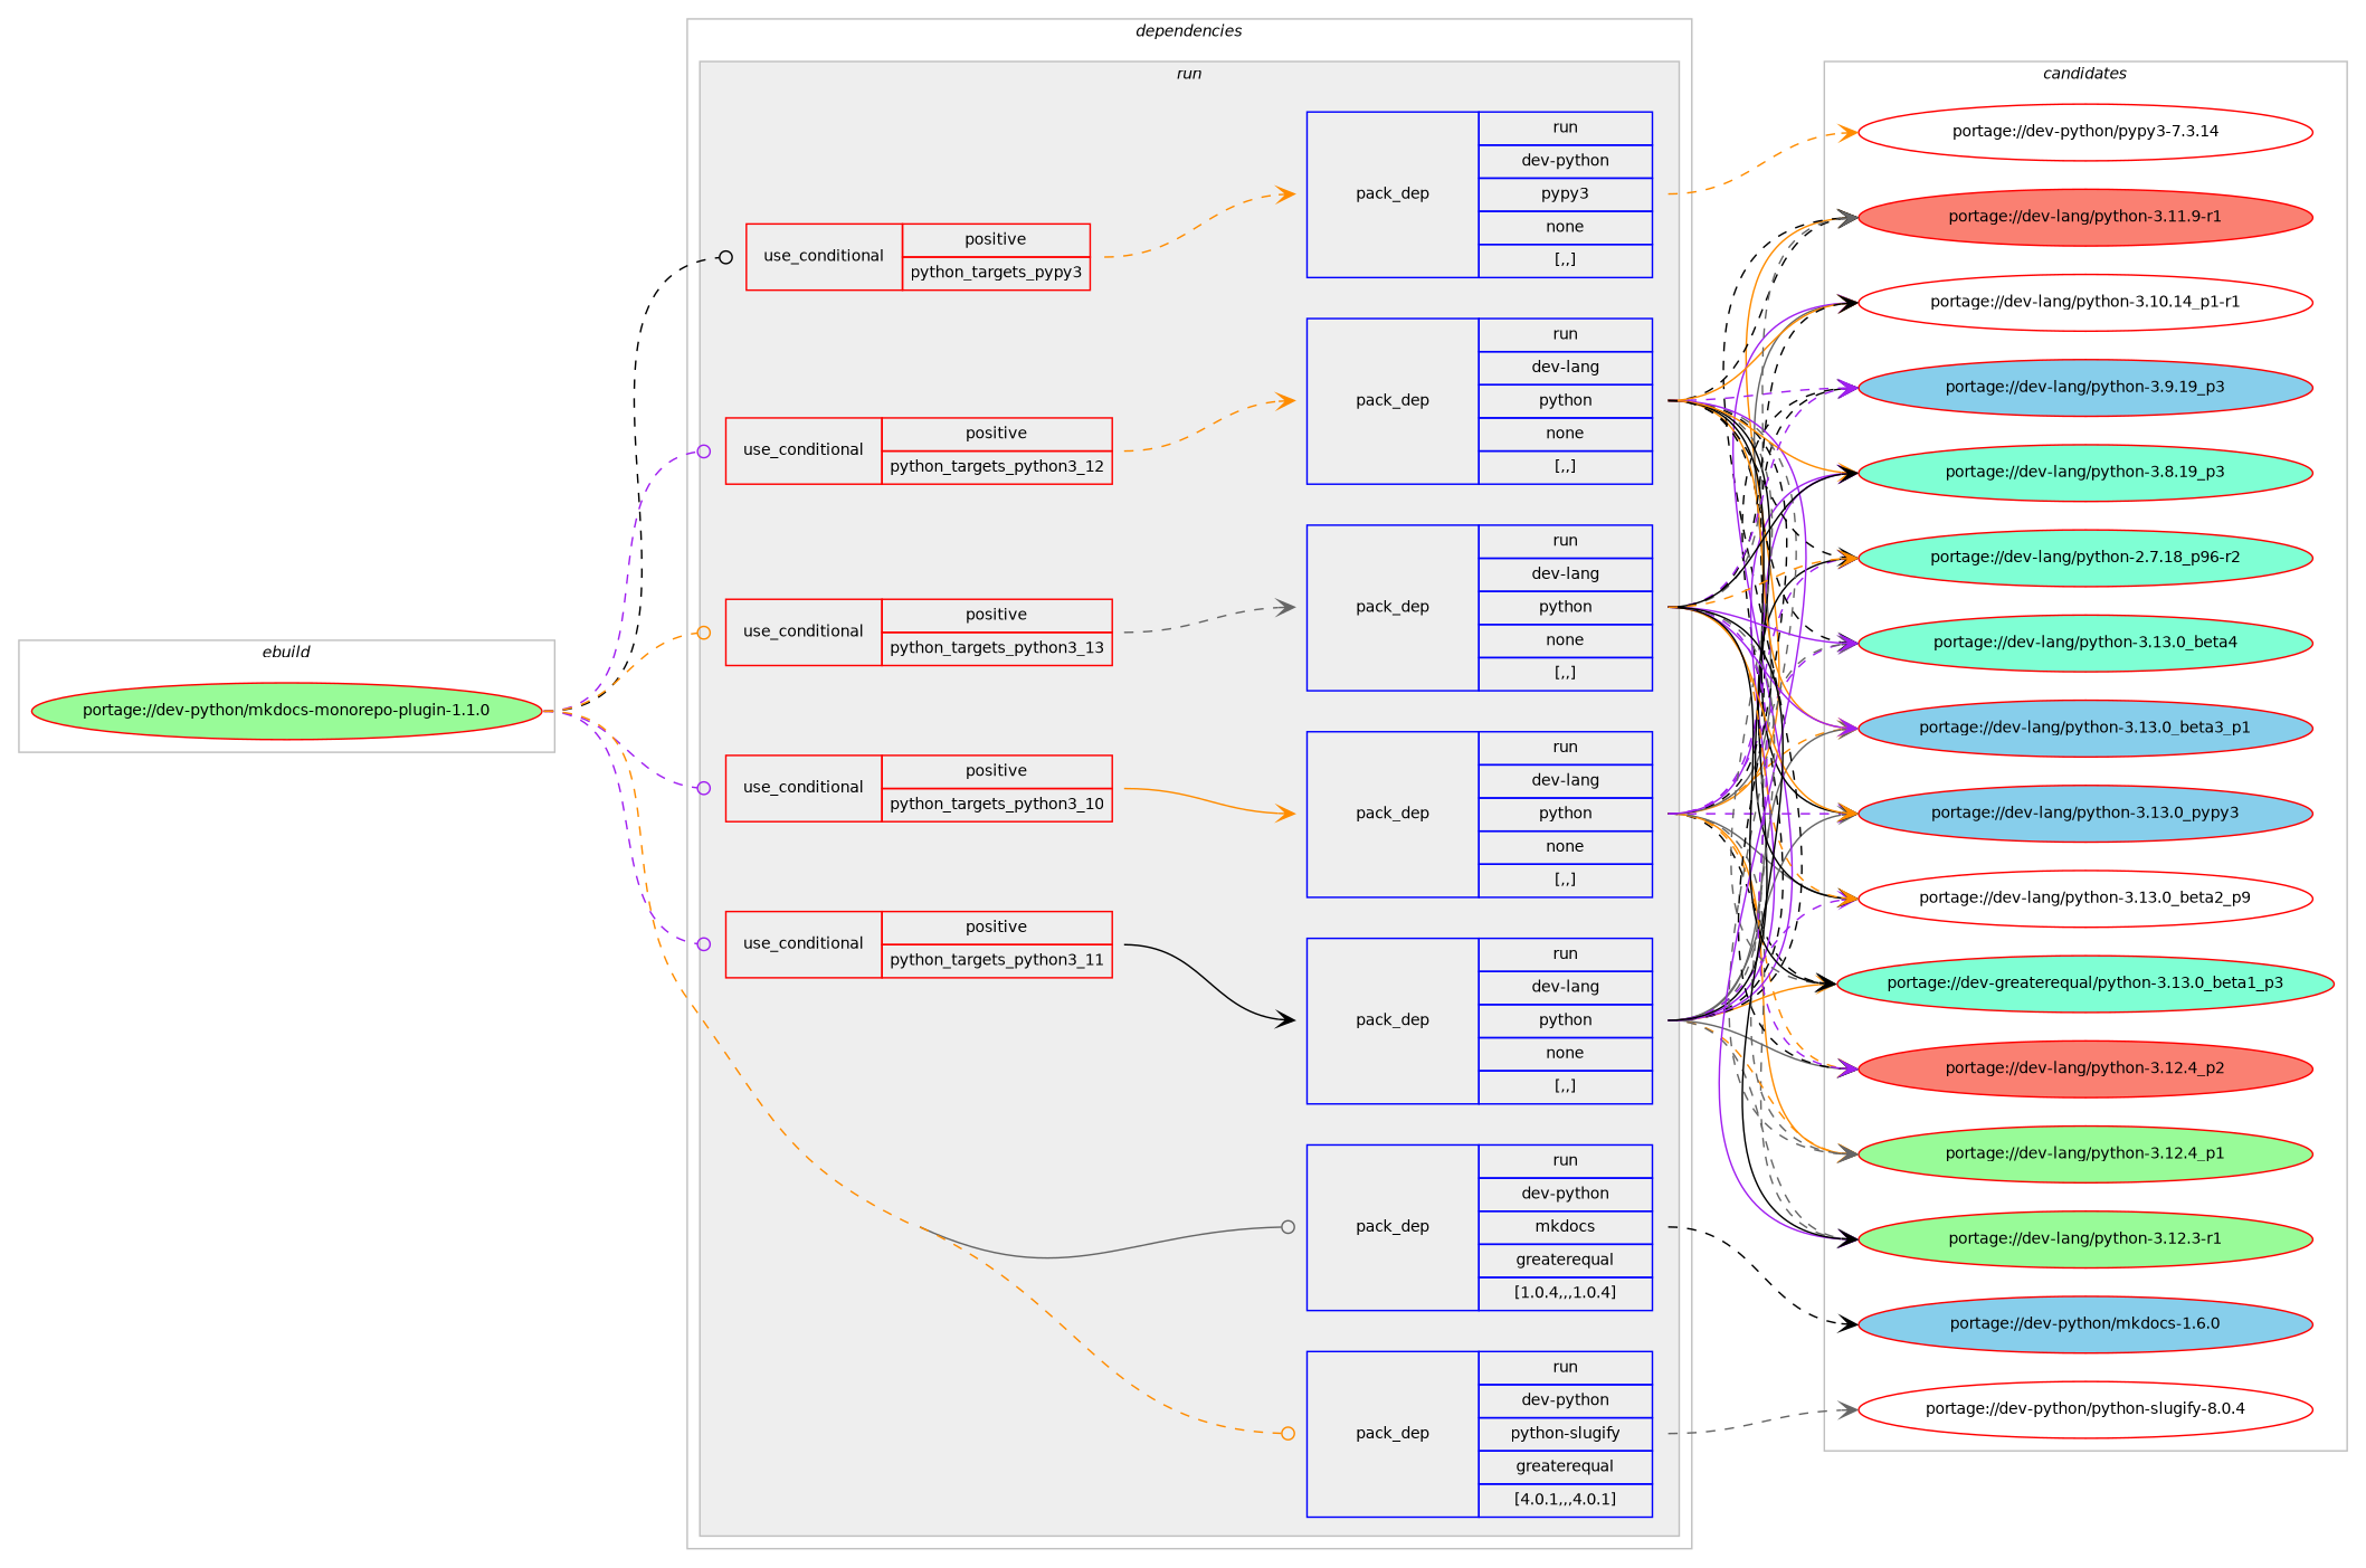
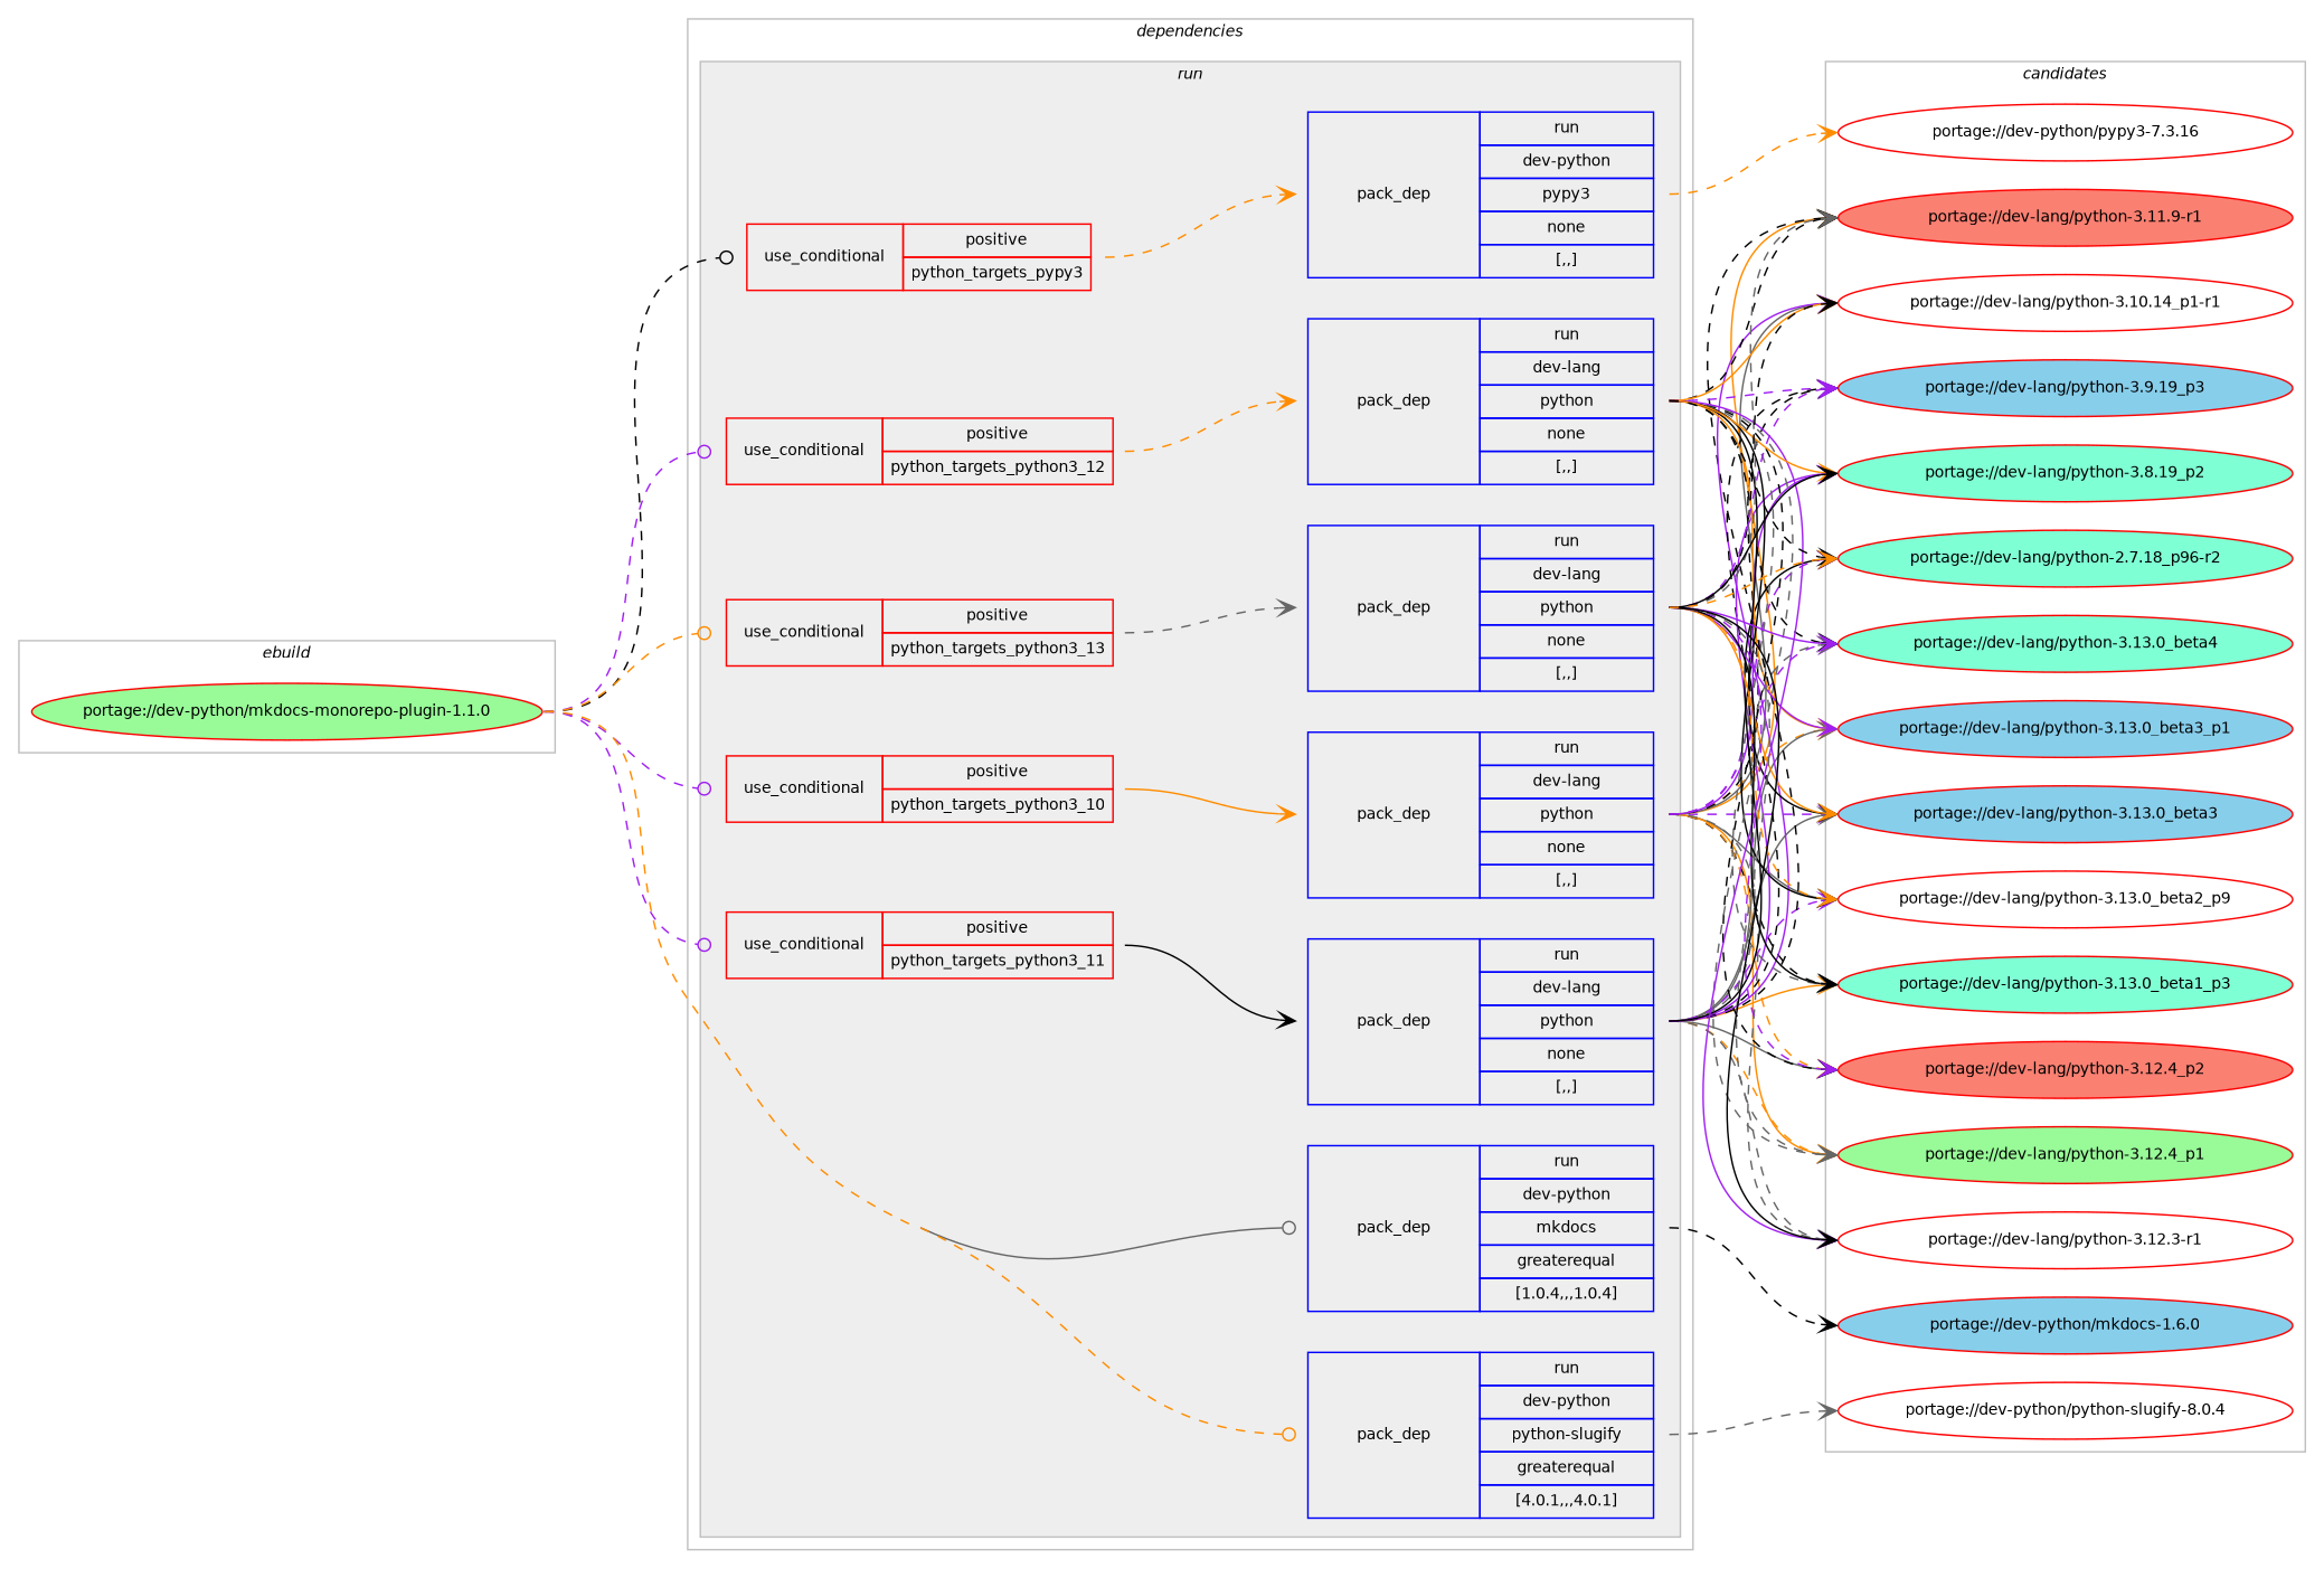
  digraph {
    compound=true
    concentrate=true
    fontname=Helvetica
    fontsize=10
    newrank=true
    rankdir=LR
    ranksep=1.5
    node [color=red fontname=Helvetica fontsize=10 style=filled]
    edge [arrowhead=vee color=black headport=w style=dashed tailport=e weight=100]
    n1 [fillcolor=palegreen label="portage://dev-python/mkdocs-monorepo-plugin-1.1.0" width=4]
    n2 [color=blue label=<<TABLE BORDER="0" CELLBORDER="1" CELLSPACING="0" CELLPADDING="4" WIDTH="220"><TR><TD ROWSPAN="6" CELLPADDING="30">pack_dep</TD></TR><TR><TD WIDTH="110">run</TD></TR><TR><TD>dev-python</TD></TR><TR><TD>pypy3</TD></TR><TR><TD>none</TD></TR><TR><TD>[,,]</TD></TR></TABLE>> shape=none style=""]
    n3 [label=<<TABLE BORDER="0" CELLBORDER="1" CELLSPACING="0" CELLPADDING="4"><TR><TD ROWSPAN="3" CELLPADDING="10">use_conditional</TD></TR><TR><TD>positive</TD></TR><TR><TD>python_targets_pypy3</TD></TR></TABLE>> shape=none style=""]
    n4 [color=blue label=<<TABLE BORDER="0" CELLBORDER="1" CELLSPACING="0" CELLPADDING="4" WIDTH="220"><TR><TD ROWSPAN="6" CELLPADDING="30">pack_dep</TD></TR><TR><TD WIDTH="110">run</TD></TR><TR><TD>dev-lang</TD></TR><TR><TD>python</TD></TR><TR><TD>none</TD></TR><TR><TD>[,,]</TD></TR></TABLE>> shape=none style=""]
    n5 [label=<<TABLE BORDER="0" CELLBORDER="1" CELLSPACING="0" CELLPADDING="4"><TR><TD ROWSPAN="3" CELLPADDING="10">use_conditional</TD></TR><TR><TD>positive</TD></TR><TR><TD>python_targets_python3_10</TD></TR></TABLE>> shape=none style=""]
    n6 [color=blue label=<<TABLE BORDER="0" CELLBORDER="1" CELLSPACING="0" CELLPADDING="4" WIDTH="220"><TR><TD ROWSPAN="6" CELLPADDING="30">pack_dep</TD></TR><TR><TD WIDTH="110">run</TD></TR><TR><TD>dev-lang</TD></TR><TR><TD>python</TD></TR><TR><TD>none</TD></TR><TR><TD>[,,]</TD></TR></TABLE>> shape=none style=""]
    n7 [label=<<TABLE BORDER="0" CELLBORDER="1" CELLSPACING="0" CELLPADDING="4"><TR><TD ROWSPAN="3" CELLPADDING="10">use_conditional</TD></TR><TR><TD>positive</TD></TR><TR><TD>python_targets_python3_11</TD></TR></TABLE>> shape=none style=""]
    n8 [color=blue label=<<TABLE BORDER="0" CELLBORDER="1" CELLSPACING="0" CELLPADDING="4" WIDTH="220"><TR><TD ROWSPAN="6" CELLPADDING="30">pack_dep</TD></TR><TR><TD WIDTH="110">run</TD></TR><TR><TD>dev-lang</TD></TR><TR><TD>python</TD></TR><TR><TD>none</TD></TR><TR><TD>[,,]</TD></TR></TABLE>> shape=none style=""]
    n9 [label=<<TABLE BORDER="0" CELLBORDER="1" CELLSPACING="0" CELLPADDING="4"><TR><TD ROWSPAN="3" CELLPADDING="10">use_conditional</TD></TR><TR><TD>positive</TD></TR><TR><TD>python_targets_python3_12</TD></TR></TABLE>> shape=none style=""]
    n10 [color=blue label=<<TABLE BORDER="0" CELLBORDER="1" CELLSPACING="0" CELLPADDING="4" WIDTH="220"><TR><TD ROWSPAN="6" CELLPADDING="30">pack_dep</TD></TR><TR><TD WIDTH="110">run</TD></TR><TR><TD>dev-lang</TD></TR><TR><TD>python</TD></TR><TR><TD>none</TD></TR><TR><TD>[,,]</TD></TR></TABLE>> shape=none style=""]
    n11 [label=<<TABLE BORDER="0" CELLBORDER="1" CELLSPACING="0" CELLPADDING="4"><TR><TD ROWSPAN="3" CELLPADDING="10">use_conditional</TD></TR><TR><TD>positive</TD></TR><TR><TD>python_targets_python3_13</TD></TR></TABLE>> shape=none style=""]
    n12 [color=blue label=<<TABLE BORDER="0" CELLBORDER="1" CELLSPACING="0" CELLPADDING="4" WIDTH="220"><TR><TD ROWSPAN="6" CELLPADDING="30">pack_dep</TD></TR><TR><TD WIDTH="110">run</TD></TR><TR><TD>dev-python</TD></TR><TR><TD>mkdocs</TD></TR><TR><TD>greaterequal</TD></TR><TR><TD>[1.0.4,,,1.0.4]</TD></TR></TABLE>> shape=none style=""]
    n13 [color=blue label=<<TABLE BORDER="0" CELLBORDER="1" CELLSPACING="0" CELLPADDING="4" WIDTH="220"><TR><TD ROWSPAN="6" CELLPADDING="30">pack_dep</TD></TR><TR><TD WIDTH="110">run</TD></TR><TR><TD>dev-python</TD></TR><TR><TD>python-slugify</TD></TR><TR><TD>greaterequal</TD></TR><TR><TD>[4.0.1,,,4.0.1]</TD></TR></TABLE>> shape=none style=""]
-   n14 [fillcolor=white label="portage://dev-python/pypy3-7.3.14" width=4]
+   n14 [fillcolor=white label="portage://dev-python/pypy3-7.3.16" width=4]
    n15 [fillcolor=aquamarine label="portage://dev-lang/python-3.13.0_beta4" width=4]
    n16 [fillcolor=skyblue label="portage://dev-lang/python-3.13.0_beta3_p1" width=4]
-   n17 [fillcolor=skyblue label="portage://dev-lang/python-3.13.0_pypy3" width=4]
+   n17 [fillcolor=skyblue label="portage://dev-lang/python-3.13.0_beta3" width=4]
    n18 [fillcolor=white label="portage://dev-lang/python-3.13.0_beta2_p9" width=4]
-   n19 [fillcolor=aquamarine label="portage://dev-greaterequal/python-3.13.0_beta1_p3" width=4]
+   n19 [fillcolor=aquamarine label="portage://dev-lang/python-3.13.0_beta1_p3" width=4]
    n20 [fillcolor=salmon label="portage://dev-lang/python-3.12.4_p2" width=4]
    n21 [fillcolor=palegreen label="portage://dev-lang/python-3.12.4_p1" width=4]
-   n22 [fillcolor=palegreen label="portage://dev-lang/python-3.12.3-r1" width=4]
+   n22 [fillcolor=white label="portage://dev-lang/python-3.12.3-r1" width=4]
    n23 [fillcolor=salmon label="portage://dev-lang/python-3.11.9-r1" width=4]
    n24 [fillcolor=white label="portage://dev-lang/python-3.10.14_p1-r1" width=4]
    n25 [fillcolor=skyblue label="portage://dev-lang/python-3.9.19_p3" width=4]
-   n26 [fillcolor=aquamarine label="portage://dev-lang/python-3.8.19_p3" width=4]
+   n26 [fillcolor=aquamarine label="portage://dev-lang/python-3.8.19_p2" width=4]
    n27 [fillcolor=aquamarine label="portage://dev-lang/python-2.7.18_p96-r2" width=4]
    n28 [fillcolor=skyblue label="portage://dev-python/mkdocs-1.6.0" width=4]
    n29 [fillcolor=white label="portage://dev-python/python-slugify-8.0.4" width=4]
    subgraph cluster_1 {
      color=gray
      label=<<i>ebuild</i>>
      n1
    }
    subgraph cluster_2 {
      color=gray
      label=<<i>dependencies</i>>
      subgraph cluster_3 {
        color=gray
        fillcolor="#eeeeee"
        label=<<i>compile</i>>
        style=filled
      }
      subgraph cluster_4 {
        color=gray
        fillcolor="#eeeeee"
        label=<<i>compile and run</i>>
        style=filled
      }
      subgraph cluster_5 {
        color=gray
        fillcolor="#eeeeee"
        label=<<i>run</i>>
        style=filled
        subgraph sub_6 {
          color=gray
          fillcolor="#eeeeee"
          label=<<i>run</i>>
          style=filled
          n5
          subgraph sub_7 {
            color=gray
            fillcolor="#eeeeee"
            label=<<i>run</i>>
            style=filled
            n4
          }
        }
        subgraph sub_8 {
          color=gray
          fillcolor="#eeeeee"
          label=<<i>run</i>>
          style=filled
          n3
          subgraph sub_9 {
            color=gray
            fillcolor="#eeeeee"
            label=<<i>run</i>>
            style=filled
            n2
          }
        }
        subgraph sub_10 {
          color=gray
          fillcolor="#eeeeee"
          label=<<i>run</i>>
          style=filled
          n7
          subgraph sub_11 {
            color=gray
            fillcolor="#eeeeee"
            label=<<i>run</i>>
            style=filled
            n6
          }
        }
        subgraph sub_12 {
          color=gray
          fillcolor="#eeeeee"
          label=<<i>run</i>>
          style=filled
          n9
          subgraph sub_13 {
            color=gray
            fillcolor="#eeeeee"
            label=<<i>run</i>>
            style=filled
            n8
          }
        }
        subgraph sub_14 {
          color=gray
          fillcolor="#eeeeee"
          label=<<i>run</i>>
          style=filled
          n11
          subgraph sub_15 {
            color=gray
            fillcolor="#eeeeee"
            label=<<i>run</i>>
            style=filled
            n10
          }
        }
        subgraph sub_16 {
          color=gray
          fillcolor="#eeeeee"
          label=<<i>run</i>>
          style=filled
          n12
        }
        subgraph sub_17 {
          color=gray
          fillcolor="#eeeeee"
          label=<<i>run</i>>
          style=filled
          n13
        }
      }
    }
    subgraph cluster_18 {
      color=gray
      label=<<i>candidates</i>>
      rank=same
      subgraph sub_19 {
        color=black
        label=<<i>candidates</i>>
        nodesep=1
        rank=same
        n14
      }
      subgraph sub_20 {
        color=black
        label=<<i>candidates</i>>
        nodesep=1
        rank=same
        n15
        n16
        n17
        n18
        n19
        n20
        n21
        n22
        n23
        n24
        n25
        n26
        n27
      }
      subgraph sub_21 {
        color=black
        label=<<i>candidates</i>>
        nodesep=1
        rank=same
        n15
        n16
        n17
        n18
        n19
        n20
        n21
        n22
        n23
        n24
        n25
        n26
        n27
      }
      subgraph sub_22 {
        color=black
        label=<<i>candidates</i>>
        nodesep=1
        rank=same
        n15
        n16
        n17
        n18
        n19
        n20
        n21
        n22
        n23
        n24
        n25
        n26
        n27
      }
      subgraph sub_23 {
        color=black
        label=<<i>candidates</i>>
        nodesep=1
        rank=same
        n15
        n16
        n17
        n18
        n19
        n20
        n21
        n22
        n23
        n24
        n25
        n26
        n27
      }
      subgraph sub_24 {
        color=black
        label=<<i>candidates</i>>
        nodesep=1
        rank=same
        n28
      }
      subgraph sub_25 {
        color=black
        label=<<i>candidates</i>>
        nodesep=1
        rank=same
        n29
      }
    }
    n1 -> n3 [arrowhead=odot weight=20]
    n1 -> n5 [arrowhead=odot color=purple weight=20]
    n1 -> n7 [arrowhead=odot color=purple weight=20]
    n1 -> n9 [arrowhead=odot color=purple weight=20]
    n1 -> n11 [arrowhead=odot color=darkorange weight=20]
    n1 -> n12 [arrowhead=odot color=gray40 style=solid weight=20]
    n1 -> n13 [arrowhead=odot color=darkorange weight=20]
    n2 -> n14 [color=darkorange]
    n3 -> n2 [color=darkorange weight=20]
    n4 -> n15 [color=purple]
    n4 -> n16 [color=darkorange]
    n4 -> n17 [color=purple]
    n4 -> n18 [color=gray40 style=solid]
    n4 -> n19
    n4 -> n20 [color=darkorange]
    n4 -> n21 [color=darkorange style=solid]
    n4 -> n22 [color=gray40]
    n4 -> n23 [color=darkorange style=solid]
    n4 -> n24 [color=gray40 style=solid]
    n4 -> n25
    n4 -> n26 [color=purple style=solid]
    n4 -> n27 [color=purple]
    n5 -> n4 [color=darkorange style=solid weight=20]
    n6 -> n15 [color=gray40]
    n6 -> n16 [color=gray40 style=solid]
    n6 -> n17 [color=gray40 style=solid]
    n6 -> n18 [color=purple]
    n6 -> n19 [color=darkorange style=solid]
    n6 -> n20 [color=gray40 style=solid]
    n6 -> n21 [color=darkorange]
    n6 -> n22 [color=gray40]
    n6 -> n23
    n6 -> n24 [color=purple style=solid]
    n6 -> n25
    n6 -> n26 [color=purple style=solid]
    n6 -> n27 [style=solid]
    n7 -> n6 [style=solid weight=20]
    n8 -> n15
    n8 -> n16 [color=darkorange style=solid]
    n8 -> n17 [style=solid]
    n8 -> n18 [style=solid]
    n8 -> n19 [color=gray40]
    n8 -> n20
    n8 -> n21 [color=gray40]
    n8 -> n22 [color=purple style=solid]
    n8 -> n23
    n8 -> n24 [color=darkorange style=solid]
    n8 -> n25 [color=purple]
    n8 -> n26 [color=darkorange style=solid]
    n8 -> n27
    n9 -> n8 [color=darkorange weight=20]
    n10 -> n15 [color=purple style=solid]
    n10 -> n16 [color=purple style=solid]
    n10 -> n17 [color=darkorange style=solid]
    n10 -> n18 [color=darkorange]
    n10 -> n19 [style=solid]
    n10 -> n20 [color=purple]
    n10 -> n21 [color=gray40]
    n10 -> n22 [style=solid]
    n10 -> n23 [color=gray40]
    n10 -> n24
    n10 -> n25 [color=purple]
    n10 -> n26 [style=solid]
    n10 -> n27 [color=darkorange]
    n11 -> n10 [color=gray40 weight=20]
    n12 -> n28
    n13 -> n29 [color=gray40]
  }
